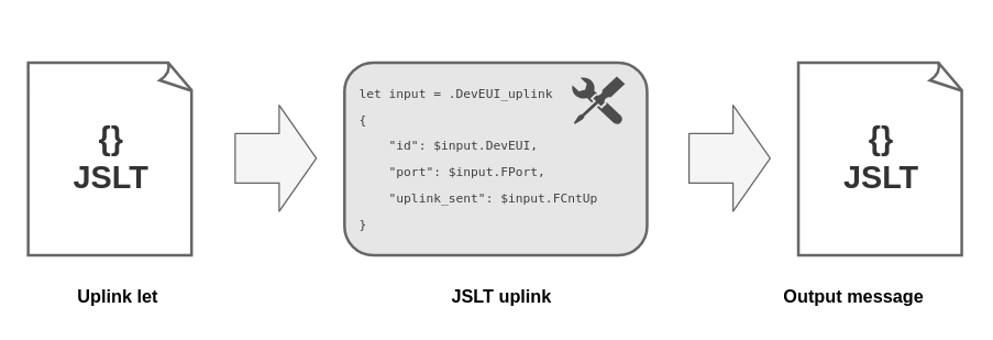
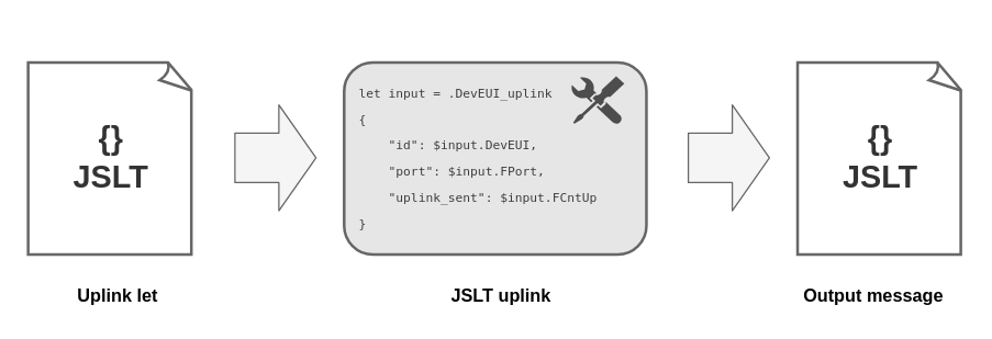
  <mxCell id="0" />
  <mxCell id="1" parent="0" />
  <mxCell id="2" value="" style="whiteSpace=wrap;html=1;shape=mxgraph.basic.document;strokeWidth=2;strokeColor=#666666;" parent="1" vertex="1"><mxGeometry x="20" y="45" width="120" height="140" as="geometry" /></mxCell>
  <mxCell id="3" value="&lt;font color=&quot;#333333&quot;&gt;&lt;b style=&quot;font-size: 23px&quot;&gt;{}&lt;/b&gt;&lt;br&gt;&lt;span style=&quot;font-size: 23px&quot;&gt;&lt;b&gt;JSLT&lt;/b&gt;&lt;/span&gt;&lt;br&gt;&lt;/font&gt;" style="text;html=1;align=center;verticalAlign=middle;resizable=0;points=[];autosize=1;" parent="1" vertex="1"><mxGeometry x="45" y="95" width="70" height="40" as="geometry" /></mxCell>
  <mxCell id="4" value="&lt;b&gt;&lt;font style=&quot;font-size: 13px&quot;&gt;Uplink let&lt;/font&gt;&lt;/b&gt;" style="text;html=1;align=center;verticalAlign=middle;resizable=0;points=[];autosize=1;" parent="1" vertex="1"><mxGeometry x="30" y="205" width="110" height="20" as="geometry" /></mxCell>
  <mxCell id="5" value="" style="rounded=1;whiteSpace=wrap;html=1;strokeWidth=2;strokeColor=#666666;fillColor=#E6E6E6;" parent="1" vertex="1"><mxGeometry x="250" y="45" width="220" height="140" as="geometry" /></mxCell>
  <mxCell id="6" value="&lt;b&gt;&lt;font style=&quot;font-size: 13px&quot;&gt;JSLT uplink&lt;/font&gt;&lt;/b&gt;" style="text;html=1;align=center;verticalAlign=middle;resizable=0;points=[];autosize=1;" parent="1" vertex="1"><mxGeometry x="308.89" y="205" width="110" height="20" as="geometry" /></mxCell>
  <mxCell id="7" value="" style="aspect=fixed;pointerEvents=1;shadow=0;dashed=0;html=1;strokeColor=none;labelPosition=center;verticalLabelPosition=bottom;verticalAlign=top;align=center;shape=mxgraph.mscae.enterprise.tool;fillColor=#4D4D4D;" parent="1" vertex="1"><mxGeometry x="415" y="55" width="38.89" height="35" as="geometry" /></mxCell>
  <mxCell id="8" value="&lt;pre style=&quot;background-image: initial; background-position: initial; background-size: initial; background-repeat: initial; background-attachment: initial; background-origin: initial; background-clip: initial; font-family: Consolas, Monaco, &amp;quot;Andale Mono&amp;quot;, &amp;quot;Ubuntu Mono&amp;quot;, monospace; font-size: 9px; word-break: normal; overflow-wrap: normal; line-height: 1.4; tab-size: 4; hyphens: none; padding: 1.25rem 1.5rem; margin-top: 0.85rem; margin-bottom: 0.85rem; overflow: auto; border-radius: 6px; position: relative; z-index: 1;&quot; class=&quot;language-json&quot;&gt;&lt;div style=&quot;font-family: &amp;quot;Fira Code&amp;quot;, &amp;quot;Droid Sans Mono&amp;quot;, &amp;quot;monospace&amp;quot;, monospace; line-height: 19px;&quot;&gt;&lt;div style=&quot;&quot;&gt;&lt;font color=&quot;#3b3f42&quot;&gt;let input = .DevEUI_uplink&lt;/font&gt;&lt;/div&gt;&lt;div style=&quot;&quot;&gt;&lt;font color=&quot;#3b3f42&quot;&gt;{&lt;/font&gt;&lt;/div&gt;&lt;div style=&quot;&quot;&gt;&lt;font color=&quot;#3b3f42&quot;&gt;    &quot;id&quot;: $input.DevEUI,&lt;/font&gt;&lt;/div&gt;&lt;div style=&quot;&quot;&gt;&lt;font color=&quot;#3b3f42&quot;&gt;    &quot;port&quot;: $input.FPort,&lt;/font&gt;&lt;/div&gt;&lt;div style=&quot;&quot;&gt;&lt;font color=&quot;#3b3f42&quot;&gt;    &quot;uplink_sent&quot;: $input.FCntUp&lt;/font&gt;&lt;/div&gt;&lt;div style=&quot;&quot;&gt;&lt;font color=&quot;#3b3f42&quot;&gt;}&lt;/font&gt;&lt;/div&gt;&lt;/div&gt;&lt;/pre&gt;" style="text;html=1;align=left;verticalAlign=middle;resizable=0;points=[];autosize=1;fontSize=8;" parent="1" vertex="1"><mxGeometry x="235" y="20" width="240" height="190" as="geometry" /></mxCell>
  <mxCell id="9" value="" style="shape=flexArrow;endArrow=classic;html=1;endWidth=40;endSize=8.67;width=36;fillColor=#f5f5f5;strokeColor=#666666;" parent="1" edge="1"><mxGeometry width="50" height="50" relative="1" as="geometry"><mxPoint x="500" y="114.5" as="sourcePoint" /><mxPoint x="560" y="114.5" as="targetPoint" /></mxGeometry></mxCell>
  <mxCell id="10" value="" style="whiteSpace=wrap;html=1;shape=mxgraph.basic.document;strokeWidth=2;strokeColor=#666666;" parent="1" vertex="1"><mxGeometry x="580" y="45" width="120" height="140" as="geometry" /></mxCell>
  <mxCell id="11" value="&lt;font color=&quot;#333333&quot;&gt;&lt;b style=&quot;font-size: 23px&quot;&gt;{}&lt;/b&gt;&lt;br&gt;&lt;span style=&quot;font-size: 23px&quot;&gt;&lt;b&gt;JSLT&lt;/b&gt;&lt;/span&gt;&lt;br&gt;&lt;/font&gt;" style="text;html=1;align=center;verticalAlign=middle;resizable=0;points=[];autosize=1;" parent="1" vertex="1"><mxGeometry x="605" y="95" width="70" height="40" as="geometry" /></mxCell>
- <mxCell id="12" value="&lt;b&gt;&lt;font style=&quot;font-size: 13px&quot;&gt;Output message&lt;/font&gt;&lt;/b&gt;" style="text;html=1;align=center;verticalAlign=middle;resizable=0;points=[];autosize=1;" parent="1" vertex="1"><mxGeometry x="560" y="205" width="120" height="20" as="geometry" /></mxCell>
+ <mxCell id="12" value="&lt;b&gt;&lt;font style=&quot;font-size: 13px&quot;&gt;Output message&lt;/font&gt;&lt;/b&gt;" style="text;html=1;align=center;verticalAlign=middle;resizable=0;points=[];autosize=1;" parent="1" vertex="1"><mxGeometry x="575" y="205" width="120" height="20" as="geometry" /></mxCell>
  <mxCell id="13" value="" style="shape=flexArrow;endArrow=classic;html=1;endWidth=40;endSize=8.67;width=36;fillColor=#f5f5f5;strokeColor=#666666;" parent="1" edge="1"><mxGeometry width="50" height="50" relative="1" as="geometry"><mxPoint x="170" y="114.5" as="sourcePoint" /><mxPoint x="230" y="114.5" as="targetPoint" /></mxGeometry></mxCell>
